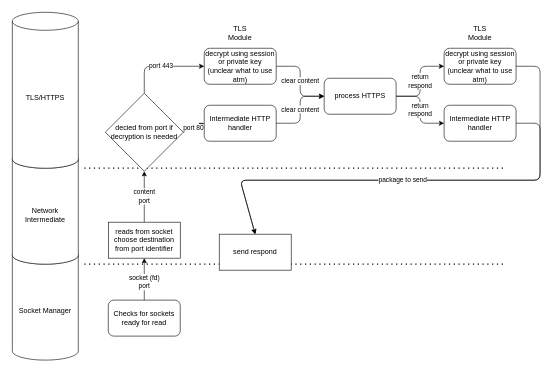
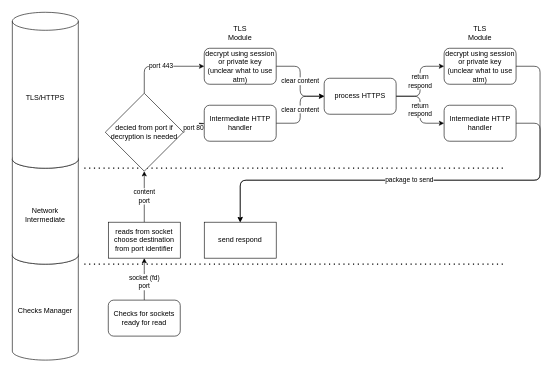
  <mxCell id="0" />
  <mxCell id="1" parent="0" />
- <mxCell id="2" value="Socket Manager" style="shape=cylinder3;whiteSpace=wrap;html=1;boundedLbl=1;backgroundOutline=1;size=15;" vertex="1" parent="1"><mxGeometry y="410" width="110" height="190" as="geometry" x="20" /></mxCell>
+ <mxCell id="2" value="Checks Manager" style="shape=cylinder3;whiteSpace=wrap;html=1;boundedLbl=1;backgroundOutline=1;size=15;" vertex="1" parent="1"><mxGeometry y="410" width="110" height="190" as="geometry" x="20" /></mxCell>
  <mxCell id="3" value="Network Intermediate" style="shape=cylinder3;whiteSpace=wrap;html=1;boundedLbl=1;backgroundOutline=1;size=15;" vertex="1" parent="1"><mxGeometry y="250" width="110" height="190" as="geometry" x="20" /></mxCell>
  <mxCell id="4" value="TLS/HTTPS" style="shape=cylinder3;whiteSpace=wrap;html=1;boundedLbl=1;backgroundOutline=1;size=15;" vertex="1" parent="1"><mxGeometry y="20" width="110" height="260" as="geometry" x="20" /></mxCell>
  <mxCell id="5" value="" style="endArrow=none;dashed=1;html=1;dashPattern=1 3;strokeWidth=2;" edge="1" parent="1"><mxGeometry width="50" height="50" relative="1" as="geometry"><mxPoint x="140" y="280" as="sourcePoint" /><mxPoint x="840" y="280" as="targetPoint" /></mxGeometry></mxCell>
  <mxCell id="6" value="" style="endArrow=none;dashed=1;html=1;dashPattern=1 3;strokeWidth=2;" edge="1" parent="1"><mxGeometry width="50" height="50" relative="1" as="geometry"><mxPoint x="140" y="440" as="sourcePoint" /><mxPoint x="840" y="440" as="targetPoint" /></mxGeometry></mxCell>
  <mxCell id="7" value="socket (fd)&lt;br&gt;port" style="edgeStyle=none;html=1;exitX=0.5;exitY=0;exitDx=0;exitDy=0;entryX=0.5;entryY=1;entryDx=0;entryDy=0;" edge="1" parent="1" source="8" target="10"><mxGeometry x="-0.143" relative="1" as="geometry"><Array as="points"><mxPoint x="240" y="450" /></Array><mxPoint as="offset" /></mxGeometry></mxCell>
  <mxCell id="8" value="Checks for sockets ready for read" style="whiteSpace=wrap;html=1;rounded=1;" vertex="1" parent="1"><mxGeometry x="180" y="500" width="120" height="60" as="geometry" /></mxCell>
  <mxCell id="9" value="content&lt;br&gt;port" style="edgeStyle=none;html=1;" edge="1" parent="1" source="10" target="13"><mxGeometry relative="1" as="geometry" /></mxCell>
  <mxCell id="10" value="reads from socket&lt;br&gt;choose destination from port identifier" style="rounded=0;whiteSpace=wrap;html=1;" vertex="1" parent="1"><mxGeometry x="180" y="370" width="120" height="60" as="geometry" /></mxCell>
  <mxCell id="11" value="port 80" style="edgeStyle=none;html=1;exitX=1;exitY=0.5;exitDx=0;exitDy=0;entryX=0;entryY=0.5;entryDx=0;entryDy=0;spacingTop=0;spacing=2;" edge="1" parent="1" source="13" target="17"><mxGeometry relative="1" as="geometry"><Array as="points" /></mxGeometry></mxCell>
  <mxCell id="12" value="port 443" style="edgeStyle=none;html=1;exitX=0.5;exitY=0;exitDx=0;exitDy=0;entryX=0;entryY=0.5;entryDx=0;entryDy=0;" edge="1" parent="1" source="13" target="15"><mxGeometry relative="1" as="geometry"><Array as="points"><mxPoint x="240" y="110" /></Array></mxGeometry></mxCell>
  <mxCell id="13" value="decied from port if decryption is needed" style="rhombus;whiteSpace=wrap;html=1;rounded=0;" vertex="1" parent="1"><mxGeometry x="175" y="155" width="130" height="130" as="geometry" /></mxCell>
  <mxCell id="14" value="clear content" style="edgeStyle=none;html=1;exitX=1;exitY=0.5;exitDx=0;exitDy=0;entryX=0;entryY=0.5;entryDx=0;entryDy=0;" edge="1" parent="1" source="15" target="21"><mxGeometry relative="1" as="geometry"><Array as="points"><mxPoint x="500" y="110" /><mxPoint x="500" y="160" /></Array></mxGeometry></mxCell>
  <mxCell id="15" value="decrypt using session or private key (unclear what to use atm)" style="rounded=1;whiteSpace=wrap;html=1;" vertex="1" parent="1"><mxGeometry x="340" y="80" width="120" height="60" as="geometry" /></mxCell>
  <mxCell id="16" value="clear content" style="edgeStyle=none;html=1;exitX=1;exitY=0.5;exitDx=0;exitDy=0;entryX=0;entryY=0.5;entryDx=0;entryDy=0;" edge="1" parent="1" source="17" target="21"><mxGeometry relative="1" as="geometry"><Array as="points"><mxPoint x="500" y="205" /><mxPoint x="500" y="160" /></Array></mxGeometry></mxCell>
  <mxCell id="17" value="Intermediate HTTP handler" style="rounded=1;whiteSpace=wrap;html=1;" vertex="1" parent="1"><mxGeometry x="340" y="175" width="120" height="60" as="geometry" /></mxCell>
- <mxCell id="18" value="send respond" style="rounded=0;whiteSpace=wrap;html=1;" vertex="1" parent="1"><mxGeometry x="365" y="390" width="120" height="60" as="geometry" /></mxCell>
+ <mxCell id="18" value="send respond" style="rounded=0;whiteSpace=wrap;html=1;" vertex="1" parent="1"><mxGeometry x="340" y="370" width="120" height="60" as="geometry" /></mxCell>
  <mxCell id="19" value="return&lt;br&gt;respond" style="edgeStyle=none;html=1;exitX=1;exitY=0.5;exitDx=0;exitDy=0;entryX=0;entryY=0.5;entryDx=0;entryDy=0;" edge="1" parent="1" source="21" target="25"><mxGeometry relative="1" as="geometry"><Array as="points"><mxPoint x="700" y="160" /><mxPoint x="700" y="205" /></Array></mxGeometry></mxCell>
  <mxCell id="20" value="return&lt;br&gt;respond" style="edgeStyle=none;html=1;exitX=1;exitY=0.5;exitDx=0;exitDy=0;entryX=0;entryY=0.5;entryDx=0;entryDy=0;" edge="1" parent="1" source="21" target="23"><mxGeometry relative="1" as="geometry"><Array as="points"><mxPoint x="700" y="160" /><mxPoint x="700" y="110" /></Array></mxGeometry></mxCell>
  <mxCell id="21" value="process HTTPS" style="whiteSpace=wrap;html=1;rounded=1;" vertex="1" parent="1"><mxGeometry x="540" y="130" width="120" height="60" as="geometry" /></mxCell>
  <mxCell id="22" style="edgeStyle=none;html=1;exitX=1;exitY=0.5;exitDx=0;exitDy=0;entryX=0.5;entryY=0;entryDx=0;entryDy=0;" edge="1" parent="1" source="23" target="18"><mxGeometry relative="1" as="geometry"><Array as="points"><mxPoint x="900" y="110" /><mxPoint x="900" y="300" /><mxPoint x="400" y="300" /></Array></mxGeometry></mxCell>
  <mxCell id="23" value="decrypt using session or private key (unclear what to use atm)" style="rounded=1;whiteSpace=wrap;html=1;" vertex="1" parent="1"><mxGeometry x="740" y="80" width="120" height="60" as="geometry" /></mxCell>
  <mxCell id="24" value="package to send" style="edgeStyle=none;html=1;exitX=1;exitY=0.5;exitDx=0;exitDy=0;entryX=0.5;entryY=0;entryDx=0;entryDy=0;" edge="1" parent="1" source="25" target="18"><mxGeometry relative="1" as="geometry"><mxPoint x="920" y="205" as="targetPoint" /><Array as="points"><mxPoint x="900" y="205" /><mxPoint x="900" y="300" /><mxPoint x="400" y="300" /></Array></mxGeometry></mxCell>
  <mxCell id="25" value="Intermediate HTTP handler" style="rounded=1;whiteSpace=wrap;html=1;" vertex="1" parent="1"><mxGeometry x="740" y="175" width="120" height="60" as="geometry" /></mxCell>
  <mxCell id="26" value="TLS Module" style="text;html=1;strokeColor=none;fillColor=none;align=center;verticalAlign=middle;whiteSpace=wrap;rounded=0;" vertex="1" parent="1"><mxGeometry x="370" y="40" width="60" height="30" as="geometry" /></mxCell>
  <mxCell id="27" value="TLS Module" style="text;html=1;strokeColor=none;fillColor=none;align=center;verticalAlign=middle;whiteSpace=wrap;rounded=0;" vertex="1" parent="1"><mxGeometry x="770" y="40" width="60" height="30" as="geometry" /></mxCell>
